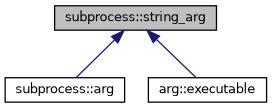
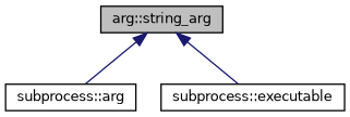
  digraph {
    node [color=black fillcolor=white fontname=Helvetica fontsize=10 shape=record style=filled]
    edge [color=midnightblue dir=back fontname=Helvetica fontsize=10 labelfontname=Helvetica labelfontsize=10 style=solid]
-   n1 [fillcolor=grey75 fontcolor=black height=0.2 label="subprocess::string_arg" width=0.4]
+   n1 [fillcolor=grey75 fontcolor=black height=0.2 label="arg::string_arg" width=0.4]
    n2 [height=0.2 label="subprocess::arg" width=0.4]
-   n3 [height=0.2 label="arg::executable" width=0.4]
+   n3 [height=0.2 label="subprocess::executable" width=0.4]
    n1 -> n2
    n1 -> n3
  }
